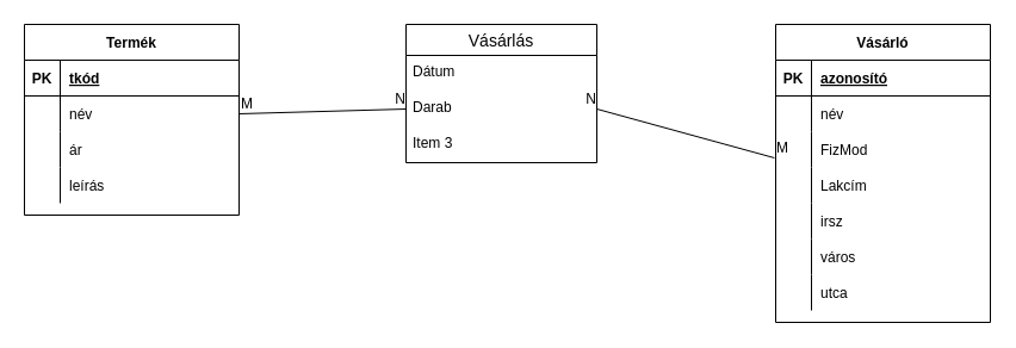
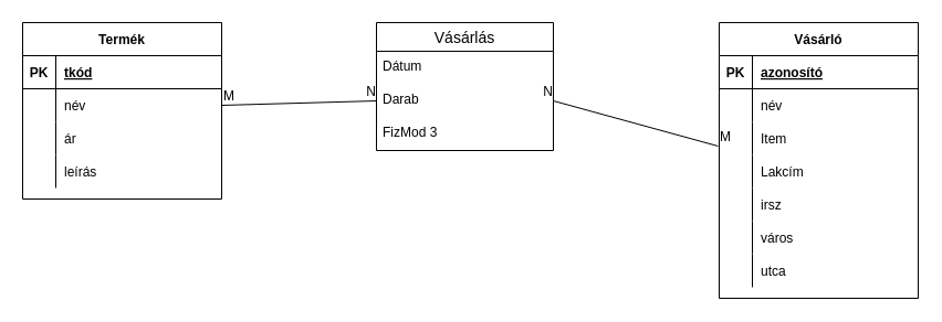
  <mxCell id="0" />
  <mxCell id="1" parent="0" />
  <mxCell id="2" value="Vásárló" style="shape=table;startSize=30;container=1;collapsible=1;childLayout=tableLayout;fixedRows=1;rowLines=0;fontStyle=1;align=center;resizeLast=1;" vertex="1" parent="1"><mxGeometry x="650" y="20" width="180" height="250" as="geometry" /></mxCell>
  <mxCell id="3" value="" style="shape=tableRow;horizontal=0;startSize=0;swimlaneHead=0;swimlaneBody=0;fillColor=none;collapsible=0;dropTarget=0;points=[[0,0.5],[1,0.5]];portConstraint=eastwest;top=0;left=0;right=0;bottom=1;" vertex="1" parent="2"><mxGeometry y="30" width="180" height="30" as="geometry" /></mxCell>
  <mxCell id="4" value="PK" style="shape=partialRectangle;connectable=0;fillColor=none;top=0;left=0;bottom=0;right=0;fontStyle=1;overflow=hidden;" vertex="1" parent="3"><mxGeometry width="30" height="30" as="geometry"><mxRectangle width="30" height="30" as="alternateBounds" /></mxGeometry></mxCell>
  <mxCell id="5" value="azonosító" style="shape=partialRectangle;connectable=0;fillColor=none;top=0;left=0;bottom=0;right=0;align=left;spacingLeft=6;fontStyle=5;overflow=hidden;" vertex="1" parent="3"><mxGeometry x="30" width="150" height="30" as="geometry"><mxRectangle width="150" height="30" as="alternateBounds" /></mxGeometry></mxCell>
  <mxCell id="6" value="" style="shape=tableRow;horizontal=0;startSize=0;swimlaneHead=0;swimlaneBody=0;fillColor=none;collapsible=0;dropTarget=0;points=[[0,0.5],[1,0.5]];portConstraint=eastwest;top=0;left=0;right=0;bottom=0;" vertex="1" parent="2"><mxGeometry y="60" width="180" height="30" as="geometry" /></mxCell>
  <mxCell id="7" value="" style="shape=partialRectangle;connectable=0;fillColor=none;top=0;left=0;bottom=0;right=0;editable=1;overflow=hidden;" vertex="1" parent="6"><mxGeometry width="30" height="30" as="geometry"><mxRectangle width="30" height="30" as="alternateBounds" /></mxGeometry></mxCell>
  <mxCell id="8" value="név" style="shape=partialRectangle;connectable=0;fillColor=none;top=0;left=0;bottom=0;right=0;align=left;spacingLeft=6;overflow=hidden;" vertex="1" parent="6"><mxGeometry x="30" width="150" height="30" as="geometry"><mxRectangle width="150" height="30" as="alternateBounds" /></mxGeometry></mxCell>
  <mxCell id="9" value="" style="shape=tableRow;horizontal=0;startSize=0;swimlaneHead=0;swimlaneBody=0;fillColor=none;collapsible=0;dropTarget=0;points=[[0,0.5],[1,0.5]];portConstraint=eastwest;top=0;left=0;right=0;bottom=0;" vertex="1" parent="2"><mxGeometry y="90" width="180" height="30" as="geometry" /></mxCell>
  <mxCell id="10" value="" style="shape=partialRectangle;connectable=0;fillColor=none;top=0;left=0;bottom=0;right=0;editable=1;overflow=hidden;" vertex="1" parent="9"><mxGeometry width="30" height="30" as="geometry"><mxRectangle width="30" height="30" as="alternateBounds" /></mxGeometry></mxCell>
- <mxCell id="11" value="FizMod" style="shape=partialRectangle;connectable=0;fillColor=none;top=0;left=0;bottom=0;right=0;align=left;spacingLeft=6;overflow=hidden;" vertex="1" parent="9"><mxGeometry x="30" width="150" height="30" as="geometry"><mxRectangle width="150" height="30" as="alternateBounds" /></mxGeometry></mxCell>
+ <mxCell id="11" value="Item" style="shape=partialRectangle;connectable=0;fillColor=none;top=0;left=0;bottom=0;right=0;align=left;spacingLeft=6;overflow=hidden;" vertex="1" parent="9"><mxGeometry x="30" width="150" height="30" as="geometry"><mxRectangle width="150" height="30" as="alternateBounds" /></mxGeometry></mxCell>
  <mxCell id="12" value="" style="shape=tableRow;horizontal=0;startSize=0;swimlaneHead=0;swimlaneBody=0;fillColor=none;collapsible=0;dropTarget=0;points=[[0,0.5],[1,0.5]];portConstraint=eastwest;top=0;left=0;right=0;bottom=0;" vertex="1" parent="2"><mxGeometry y="120" width="180" height="30" as="geometry" /></mxCell>
  <mxCell id="13" value="" style="shape=partialRectangle;connectable=0;fillColor=none;top=0;left=0;bottom=0;right=0;editable=1;overflow=hidden;" vertex="1" parent="12"><mxGeometry width="30" height="30" as="geometry"><mxRectangle width="30" height="30" as="alternateBounds" /></mxGeometry></mxCell>
  <mxCell id="14" value="Lakcím" style="shape=partialRectangle;connectable=0;fillColor=none;top=0;left=0;bottom=0;right=0;align=left;spacingLeft=6;overflow=hidden;" vertex="1" parent="12"><mxGeometry x="30" width="150" height="30" as="geometry"><mxRectangle width="150" height="30" as="alternateBounds" /></mxGeometry></mxCell>
  <mxCell id="15" value="" style="shape=tableRow;horizontal=0;startSize=0;swimlaneHead=0;swimlaneBody=0;fillColor=none;collapsible=0;dropTarget=0;points=[[0,0.5],[1,0.5]];portConstraint=eastwest;top=0;left=0;right=0;bottom=0;" vertex="1" parent="2"><mxGeometry y="150" width="180" height="30" as="geometry" /></mxCell>
  <mxCell id="16" value="" style="shape=partialRectangle;connectable=0;fillColor=none;top=0;left=0;bottom=0;right=0;editable=1;overflow=hidden;" vertex="1" parent="15"><mxGeometry width="30" height="30" as="geometry"><mxRectangle width="30" height="30" as="alternateBounds" /></mxGeometry></mxCell>
  <mxCell id="17" value="irsz" style="shape=partialRectangle;connectable=0;fillColor=none;top=0;left=0;bottom=0;right=0;align=left;spacingLeft=6;overflow=hidden;" vertex="1" parent="15"><mxGeometry x="30" width="150" height="30" as="geometry"><mxRectangle width="150" height="30" as="alternateBounds" /></mxGeometry></mxCell>
  <mxCell id="18" value="" style="shape=tableRow;horizontal=0;startSize=0;swimlaneHead=0;swimlaneBody=0;fillColor=none;collapsible=0;dropTarget=0;points=[[0,0.5],[1,0.5]];portConstraint=eastwest;top=0;left=0;right=0;bottom=0;" vertex="1" parent="2"><mxGeometry y="180" width="180" height="30" as="geometry" /></mxCell>
  <mxCell id="19" value="" style="shape=partialRectangle;connectable=0;fillColor=none;top=0;left=0;bottom=0;right=0;editable=1;overflow=hidden;" vertex="1" parent="18"><mxGeometry width="30" height="30" as="geometry"><mxRectangle width="30" height="30" as="alternateBounds" /></mxGeometry></mxCell>
  <mxCell id="20" value="város" style="shape=partialRectangle;connectable=0;fillColor=none;top=0;left=0;bottom=0;right=0;align=left;spacingLeft=6;overflow=hidden;" vertex="1" parent="18"><mxGeometry x="30" width="150" height="30" as="geometry"><mxRectangle width="150" height="30" as="alternateBounds" /></mxGeometry></mxCell>
  <mxCell id="21" value="" style="shape=tableRow;horizontal=0;startSize=0;swimlaneHead=0;swimlaneBody=0;fillColor=none;collapsible=0;dropTarget=0;points=[[0,0.5],[1,0.5]];portConstraint=eastwest;top=0;left=0;right=0;bottom=0;" vertex="1" parent="2"><mxGeometry y="210" width="180" height="30" as="geometry" /></mxCell>
  <mxCell id="22" value="" style="shape=partialRectangle;connectable=0;fillColor=none;top=0;left=0;bottom=0;right=0;editable=1;overflow=hidden;" vertex="1" parent="21"><mxGeometry width="30" height="30" as="geometry"><mxRectangle width="30" height="30" as="alternateBounds" /></mxGeometry></mxCell>
  <mxCell id="23" value="utca" style="shape=partialRectangle;connectable=0;fillColor=none;top=0;left=0;bottom=0;right=0;align=left;spacingLeft=6;overflow=hidden;" vertex="1" parent="21"><mxGeometry x="30" width="150" height="30" as="geometry"><mxRectangle width="150" height="30" as="alternateBounds" /></mxGeometry></mxCell>
  <mxCell id="24" value="Termék" style="shape=table;startSize=30;container=1;collapsible=1;childLayout=tableLayout;fixedRows=1;rowLines=0;fontStyle=1;align=center;resizeLast=1;" vertex="1" parent="1"><mxGeometry y="20" width="180" height="160" as="geometry" x="20" /></mxCell>
  <mxCell id="25" value="" style="shape=tableRow;horizontal=0;startSize=0;swimlaneHead=0;swimlaneBody=0;fillColor=none;collapsible=0;dropTarget=0;points=[[0,0.5],[1,0.5]];portConstraint=eastwest;top=0;left=0;right=0;bottom=1;" vertex="1" parent="24"><mxGeometry y="30" width="180" height="30" as="geometry" /></mxCell>
  <mxCell id="26" value="PK" style="shape=partialRectangle;connectable=0;fillColor=none;top=0;left=0;bottom=0;right=0;fontStyle=1;overflow=hidden;" vertex="1" parent="25"><mxGeometry width="30" height="30" as="geometry"><mxRectangle width="30" height="30" as="alternateBounds" /></mxGeometry></mxCell>
  <mxCell id="27" value="tkód" style="shape=partialRectangle;connectable=0;fillColor=none;top=0;left=0;bottom=0;right=0;align=left;spacingLeft=6;fontStyle=5;overflow=hidden;" vertex="1" parent="25"><mxGeometry x="30" width="150" height="30" as="geometry"><mxRectangle width="150" height="30" as="alternateBounds" /></mxGeometry></mxCell>
  <mxCell id="28" value="" style="shape=tableRow;horizontal=0;startSize=0;swimlaneHead=0;swimlaneBody=0;fillColor=none;collapsible=0;dropTarget=0;points=[[0,0.5],[1,0.5]];portConstraint=eastwest;top=0;left=0;right=0;bottom=0;" vertex="1" parent="24"><mxGeometry y="60" width="180" height="30" as="geometry" /></mxCell>
  <mxCell id="29" value="" style="shape=partialRectangle;connectable=0;fillColor=none;top=0;left=0;bottom=0;right=0;editable=1;overflow=hidden;" vertex="1" parent="28"><mxGeometry width="30" height="30" as="geometry"><mxRectangle width="30" height="30" as="alternateBounds" /></mxGeometry></mxCell>
  <mxCell id="30" value="név" style="shape=partialRectangle;connectable=0;fillColor=none;top=0;left=0;bottom=0;right=0;align=left;spacingLeft=6;overflow=hidden;" vertex="1" parent="28"><mxGeometry x="30" width="150" height="30" as="geometry"><mxRectangle width="150" height="30" as="alternateBounds" /></mxGeometry></mxCell>
  <mxCell id="31" value="" style="shape=tableRow;horizontal=0;startSize=0;swimlaneHead=0;swimlaneBody=0;fillColor=none;collapsible=0;dropTarget=0;points=[[0,0.5],[1,0.5]];portConstraint=eastwest;top=0;left=0;right=0;bottom=0;" vertex="1" parent="24"><mxGeometry y="90" width="180" height="30" as="geometry" /></mxCell>
  <mxCell id="32" value="" style="shape=partialRectangle;connectable=0;fillColor=none;top=0;left=0;bottom=0;right=0;editable=1;overflow=hidden;" vertex="1" parent="31"><mxGeometry width="30" height="30" as="geometry"><mxRectangle width="30" height="30" as="alternateBounds" /></mxGeometry></mxCell>
  <mxCell id="33" value="ár" style="shape=partialRectangle;connectable=0;fillColor=none;top=0;left=0;bottom=0;right=0;align=left;spacingLeft=6;overflow=hidden;" vertex="1" parent="31"><mxGeometry x="30" width="150" height="30" as="geometry"><mxRectangle width="150" height="30" as="alternateBounds" /></mxGeometry></mxCell>
  <mxCell id="34" value="" style="shape=tableRow;horizontal=0;startSize=0;swimlaneHead=0;swimlaneBody=0;fillColor=none;collapsible=0;dropTarget=0;points=[[0,0.5],[1,0.5]];portConstraint=eastwest;top=0;left=0;right=0;bottom=0;" vertex="1" parent="24"><mxGeometry y="120" width="180" height="30" as="geometry" /></mxCell>
  <mxCell id="35" value="" style="shape=partialRectangle;connectable=0;fillColor=none;top=0;left=0;bottom=0;right=0;editable=1;overflow=hidden;" vertex="1" parent="34"><mxGeometry width="30" height="30" as="geometry"><mxRectangle width="30" height="30" as="alternateBounds" /></mxGeometry></mxCell>
  <mxCell id="36" value="leírás" style="shape=partialRectangle;connectable=0;fillColor=none;top=0;left=0;bottom=0;right=0;align=left;spacingLeft=6;overflow=hidden;" vertex="1" parent="34"><mxGeometry x="30" width="150" height="30" as="geometry"><mxRectangle width="150" height="30" as="alternateBounds" /></mxGeometry></mxCell>
  <mxCell id="37" value="Vásárlás" style="swimlane;fontStyle=0;childLayout=stackLayout;horizontal=1;startSize=26;horizontalStack=0;resizeParent=1;resizeParentMax=0;resizeLast=0;collapsible=1;marginBottom=0;align=center;fontSize=14;" vertex="1" parent="1"><mxGeometry x="340" y="20" width="160" height="116" as="geometry" /></mxCell>
  <mxCell id="38" value="Dátum" style="text;strokeColor=none;fillColor=none;spacingLeft=4;spacingRight=4;overflow=hidden;rotatable=0;points=[[0,0.5],[1,0.5]];portConstraint=eastwest;fontSize=12;" vertex="1" parent="37"><mxGeometry y="26" width="160" height="30" as="geometry" /></mxCell>
  <mxCell id="39" value="Darab" style="text;strokeColor=none;fillColor=none;spacingLeft=4;spacingRight=4;overflow=hidden;rotatable=0;points=[[0,0.5],[1,0.5]];portConstraint=eastwest;fontSize=12;" vertex="1" parent="37"><mxGeometry y="56" width="160" height="30" as="geometry" /></mxCell>
- <mxCell id="40" value="Item 3" style="text;strokeColor=none;fillColor=none;spacingLeft=4;spacingRight=4;overflow=hidden;rotatable=0;points=[[0,0.5],[1,0.5]];portConstraint=eastwest;fontSize=12;" vertex="1" parent="37"><mxGeometry y="86" width="160" height="30" as="geometry" /></mxCell>
+ <mxCell id="40" value="FizMod 3" style="text;strokeColor=none;fillColor=none;spacingLeft=4;spacingRight=4;overflow=hidden;rotatable=0;points=[[0,0.5],[1,0.5]];portConstraint=eastwest;fontSize=12;" vertex="1" parent="37"><mxGeometry y="86" width="160" height="30" as="geometry" /></mxCell>
  <mxCell id="41" value="" style="endArrow=none;html=1;rounded=0;exitX=1;exitY=0.5;exitDx=0;exitDy=0;entryX=0;entryY=0.5;entryDx=0;entryDy=0;" edge="1" parent="1" source="28" target="39"><mxGeometry relative="1" as="geometry"><mxPoint x="350" y="150" as="sourcePoint" /><mxPoint x="510" y="150" as="targetPoint" /></mxGeometry></mxCell>
  <mxCell id="42" value="M" style="resizable=0;html=1;align=left;verticalAlign=bottom;" connectable="0" vertex="1" parent="41"><mxGeometry x="-1" relative="1" as="geometry" /></mxCell>
  <mxCell id="43" value="N" style="resizable=0;html=1;align=right;verticalAlign=bottom;" connectable="0" vertex="1" parent="41"><mxGeometry x="1" relative="1" as="geometry" /></mxCell>
  <mxCell id="44" value="" style="endArrow=none;html=1;rounded=0;entryX=1;entryY=0.5;entryDx=0;entryDy=0;exitX=-0.006;exitY=0.733;exitDx=0;exitDy=0;exitPerimeter=0;" edge="1" parent="1" source="9" target="39"><mxGeometry relative="1" as="geometry"><mxPoint x="350" y="150" as="sourcePoint" /><mxPoint x="510" y="150" as="targetPoint" /></mxGeometry></mxCell>
  <mxCell id="45" value="M" style="resizable=0;html=1;align=left;verticalAlign=bottom;" connectable="0" vertex="1" parent="44"><mxGeometry x="-1" relative="1" as="geometry" /></mxCell>
  <mxCell id="46" value="N" style="resizable=0;html=1;align=right;verticalAlign=bottom;" connectable="0" vertex="1" parent="44"><mxGeometry x="1" relative="1" as="geometry" /></mxCell>
